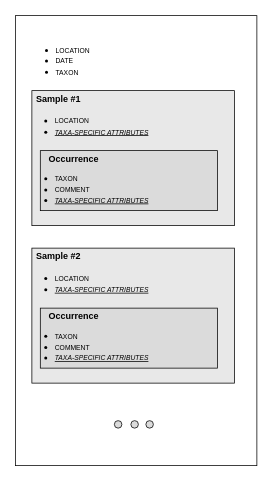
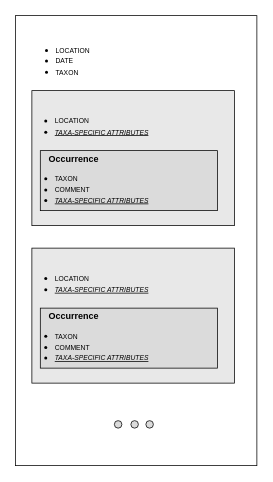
  <mxCell id="0" />
  <mxCell id="1" parent="0" />
  <mxCell id="2" value="" style="rounded=0;whiteSpace=wrap;html=1;fillColor=none;" vertex="1" parent="1"><mxGeometry x="20" y="20" width="322" height="600" as="geometry" /></mxCell>
  <mxCell id="3" value="&lt;ul&gt;&lt;li&gt;&lt;font style=&quot;font-size: 9px&quot;&gt;LOCATION&lt;/font&gt;&lt;/li&gt;&lt;li&gt;&lt;font style=&quot;font-size: 9px&quot;&gt;DATE&lt;/font&gt;&lt;/li&gt;&lt;li&gt;&lt;font style=&quot;font-size: 9px&quot;&gt;TAXON&lt;/font&gt;&lt;/li&gt;&lt;/ul&gt;" style="text;html=1;strokeColor=none;fillColor=none;align=left;verticalAlign=middle;whiteSpace=wrap;rounded=0;" vertex="1" parent="1"><mxGeometry x="32" y="60" width="220" height="40" as="geometry" /></mxCell>
  <mxCell id="4" value="" style="group" vertex="1" connectable="0" parent="1"><mxGeometry x="42" y="120" width="270" height="210" as="geometry" /></mxCell>
  <mxCell id="5" value="" style="rounded=0;whiteSpace=wrap;html=1;fillColor=#E8E8E8;" vertex="1" parent="4"><mxGeometry width="270" height="180" as="geometry" /></mxCell>
- <mxCell id="6" value="&lt;b&gt;&amp;nbsp;Sample #1&lt;/b&gt;" style="text;html=1;strokeColor=none;fillColor=none;align=center;verticalAlign=middle;whiteSpace=wrap;rounded=0;" vertex="1" parent="4"><mxGeometry width="67.5" height="22.105" as="geometry" /></mxCell>
  <mxCell id="7" value="&lt;ul&gt;&lt;li&gt;&lt;font style=&quot;font-size: 9px&quot;&gt;LOCATION&lt;/font&gt;&lt;/li&gt;&lt;li&gt;&lt;font style=&quot;font-size: 9px&quot;&gt;&lt;i&gt;&lt;u&gt;TAXA-SPECIFIC ATTRIBUTES&lt;/u&gt;&lt;/i&gt;&lt;/font&gt;&lt;/li&gt;&lt;/ul&gt;" style="text;html=1;strokeColor=none;fillColor=none;align=left;verticalAlign=middle;whiteSpace=wrap;rounded=0;" vertex="1" parent="4"><mxGeometry x="-11.25" y="30" width="225" height="33.16" as="geometry" /></mxCell>
  <mxCell id="8" value="" style="rounded=0;whiteSpace=wrap;html=1;fillColor=#DBDBDB;" vertex="1" parent="4"><mxGeometry x="11.25" y="79.999" width="236.25" height="80" as="geometry" /></mxCell>
  <mxCell id="9" value="&lt;b&gt;Occurrence&lt;/b&gt;" style="text;html=1;strokeColor=none;fillColor=none;align=center;verticalAlign=middle;whiteSpace=wrap;rounded=0;" vertex="1" parent="4"><mxGeometry x="11.25" y="79.999" width="90" height="22.105" as="geometry" /></mxCell>
  <mxCell id="10" value="&lt;div&gt;&lt;font size=&quot;1&quot;&gt;&lt;br&gt;&lt;/font&gt;&lt;/div&gt;&lt;ul&gt;&lt;li&gt;&lt;font style=&quot;font-size: 9px&quot;&gt;TAXON&amp;nbsp;&lt;/font&gt;&lt;/li&gt;&lt;li&gt;&lt;font style=&quot;font-size: 9px&quot;&gt;COMMENT&lt;/font&gt;&lt;/li&gt;&lt;li&gt;&lt;font style=&quot;font-size: 9px&quot;&gt;&lt;i&gt;&lt;u&gt;TAXA-SPECIFIC ATTRIBUTES&lt;/u&gt;&lt;/i&gt;&lt;/font&gt;&lt;/li&gt;&lt;/ul&gt;" style="text;html=1;strokeColor=none;fillColor=none;align=left;verticalAlign=middle;whiteSpace=wrap;rounded=0;" vertex="1" parent="4"><mxGeometry x="-11.25" y="113.16" width="247.5" height="22.11" as="geometry" /></mxCell>
  <mxCell id="11" value="" style="group" vertex="1" connectable="0" parent="1"><mxGeometry x="42" y="330" width="270" height="210" as="geometry" /></mxCell>
  <mxCell id="12" value="" style="rounded=0;whiteSpace=wrap;html=1;fillColor=#E8E8E8;" vertex="1" parent="11"><mxGeometry width="270" height="180" as="geometry" /></mxCell>
- <mxCell id="13" value="&lt;b&gt;&amp;nbsp;Sample #2&lt;/b&gt;" style="text;html=1;strokeColor=none;fillColor=none;align=center;verticalAlign=middle;whiteSpace=wrap;rounded=0;" vertex="1" parent="11"><mxGeometry width="67.5" height="22.105" as="geometry" /></mxCell>
  <mxCell id="14" value="&lt;ul&gt;&lt;li&gt;&lt;font style=&quot;font-size: 9px&quot;&gt;LOCATION&lt;/font&gt;&lt;/li&gt;&lt;li&gt;&lt;font style=&quot;font-size: 9px&quot;&gt;&lt;i&gt;&lt;u&gt;TAXA-SPECIFIC ATTRIBUTES&lt;/u&gt;&lt;/i&gt;&lt;/font&gt;&lt;/li&gt;&lt;/ul&gt;" style="text;html=1;strokeColor=none;fillColor=none;align=left;verticalAlign=middle;whiteSpace=wrap;rounded=0;" vertex="1" parent="11"><mxGeometry x="-11.25" y="30" width="225" height="33.16" as="geometry" /></mxCell>
  <mxCell id="15" value="" style="rounded=0;whiteSpace=wrap;html=1;fillColor=#DBDBDB;" vertex="1" parent="11"><mxGeometry x="11.25" y="79.999" width="236.25" height="80" as="geometry" /></mxCell>
  <mxCell id="16" value="&lt;b&gt;Occurrence&lt;/b&gt;" style="text;html=1;strokeColor=none;fillColor=none;align=center;verticalAlign=middle;whiteSpace=wrap;rounded=0;" vertex="1" parent="11"><mxGeometry x="11.25" y="79.999" width="90" height="22.105" as="geometry" /></mxCell>
  <mxCell id="17" value="&lt;div&gt;&lt;font size=&quot;1&quot;&gt;&lt;br&gt;&lt;/font&gt;&lt;/div&gt;&lt;ul&gt;&lt;li&gt;&lt;font style=&quot;font-size: 9px&quot;&gt;TAXON&amp;nbsp;&lt;/font&gt;&lt;/li&gt;&lt;li&gt;&lt;font style=&quot;font-size: 9px&quot;&gt;COMMENT&lt;/font&gt;&lt;/li&gt;&lt;li&gt;&lt;font style=&quot;font-size: 9px&quot;&gt;&lt;i&gt;&lt;u&gt;TAXA-SPECIFIC ATTRIBUTES&lt;/u&gt;&lt;/i&gt;&lt;/font&gt;&lt;/li&gt;&lt;/ul&gt;" style="text;html=1;strokeColor=none;fillColor=none;align=left;verticalAlign=middle;whiteSpace=wrap;rounded=0;" vertex="1" parent="11"><mxGeometry x="-11.25" y="113.16" width="247.5" height="22.11" as="geometry" /></mxCell>
  <mxCell id="18" value="" style="group" vertex="1" connectable="0" parent="1"><mxGeometry x="152" y="560" width="52" height="10" as="geometry" /></mxCell>
  <mxCell id="19" value="" style="ellipse;whiteSpace=wrap;html=1;aspect=fixed;shadow=0;fillColor=#DBDBDB;" vertex="1" parent="18"><mxGeometry width="10" height="10" as="geometry" /></mxCell>
  <mxCell id="20" value="" style="ellipse;whiteSpace=wrap;html=1;aspect=fixed;shadow=0;fillColor=#DBDBDB;" vertex="1" parent="18"><mxGeometry x="22" width="10" height="10" as="geometry" /></mxCell>
  <mxCell id="21" value="" style="ellipse;whiteSpace=wrap;html=1;aspect=fixed;shadow=0;fillColor=#DBDBDB;" vertex="1" parent="18"><mxGeometry x="42" width="10" height="10" as="geometry" /></mxCell>
